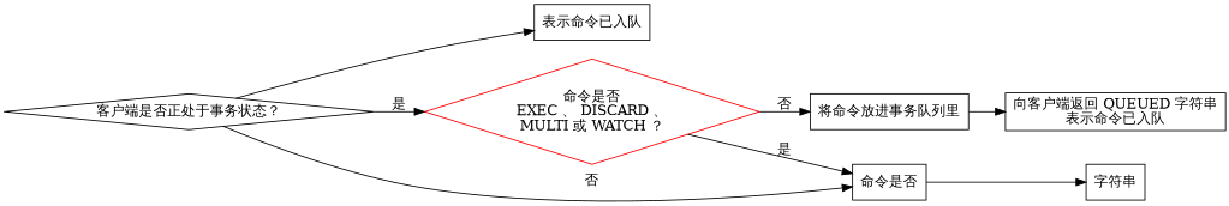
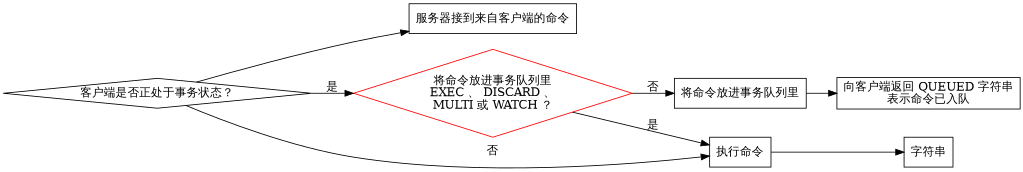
  digraph {
    rankdir=LR
    node [shape=record]
-   n1 [label="表示命令已入队"]
+   n1 [label="服务器接到来自客户端的命令"]
    n2 [label="客户端是否正处于事务状态？" shape=diamond]
-   n3 [color=red label="命令是否\nEXEC 、 DISCARD 、\nMULTI 或 WATCH ？" shape=diamond]
-   n4 [label="命令是否"]
+   n3 [color=red label="将命令放进事务队列里\nEXEC 、 DISCARD 、\nMULTI 或 WATCH ？" shape=diamond]
+   n4 [label="执行命令"]
    n5 [label="将命令放进事务队列里"]
    n6 [label="字符串"]
    n7 [label="向客户端返回 QUEUED 字符串\n表示命令已入队"]
    n2 -> n1
    n2 -> n3 [label="是"]
    n2 -> n4 [label="否"]
    n3 -> n4 [label="是"]
    n3 -> n5 [label="否"]
    n4 -> n6
    n5 -> n7
  }
